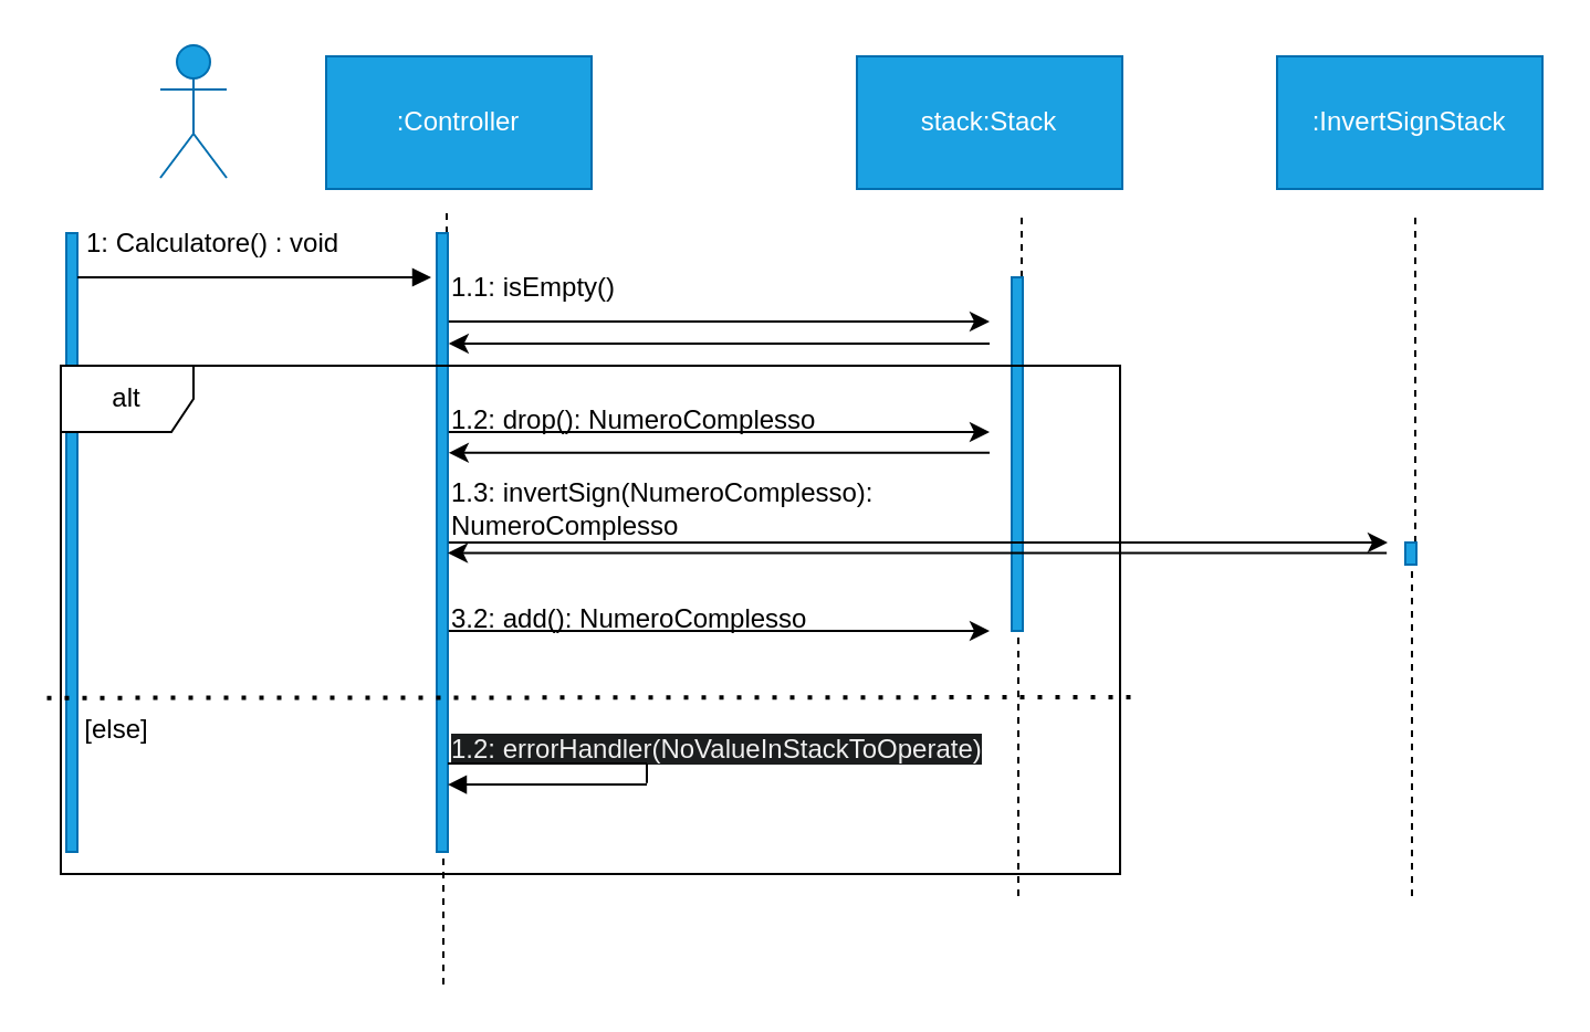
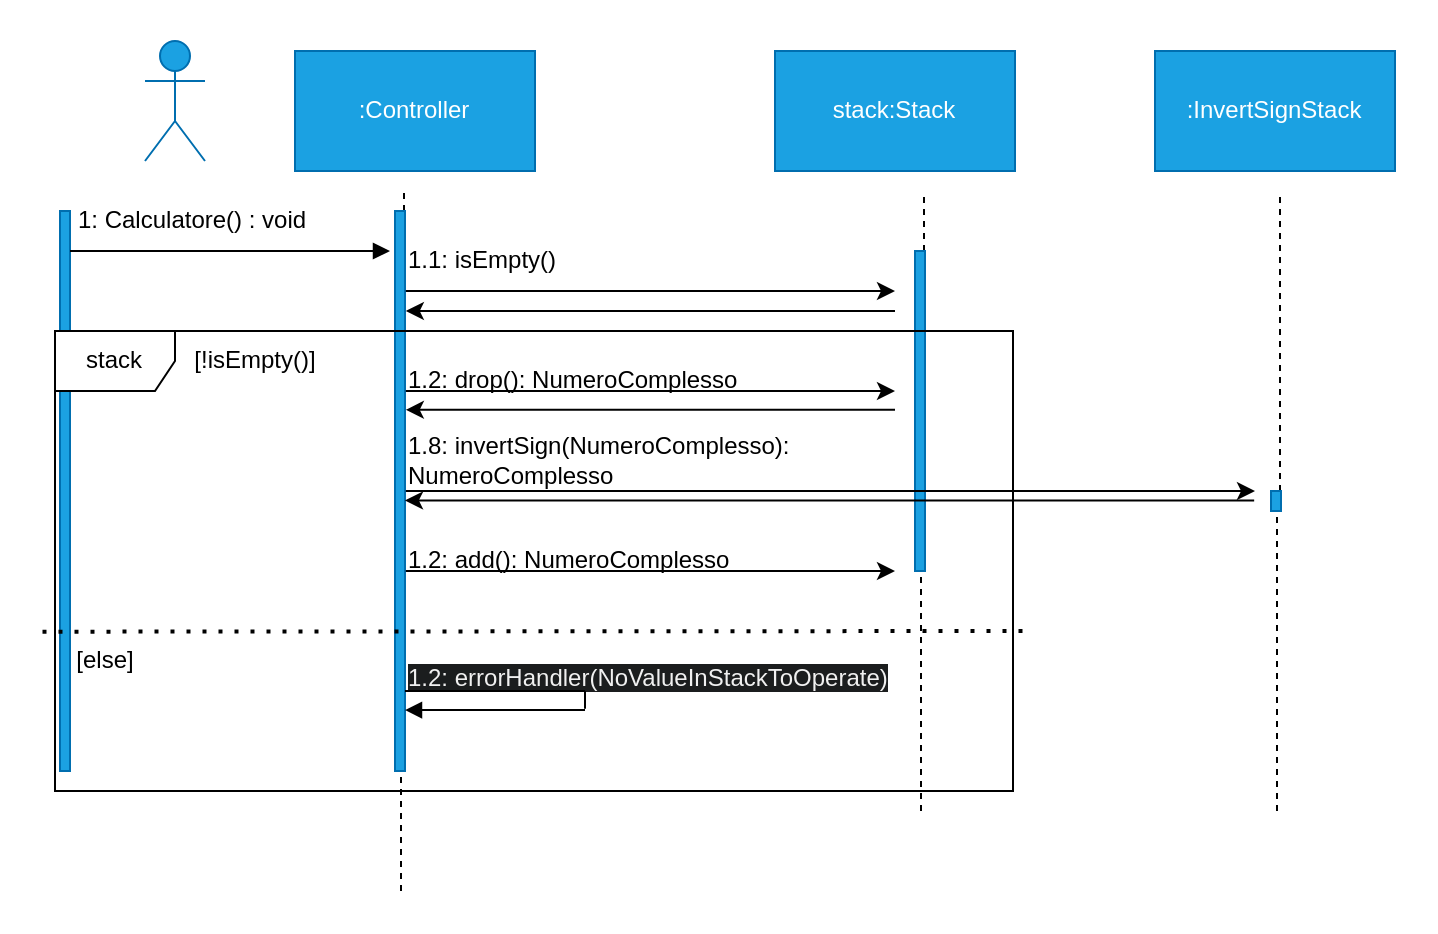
  <mxCell id="0" />
  <mxCell id="1" parent="0" />
  <mxCell id="2" value="Actor" style="shape=umlActor;verticalLabelPosition=bottom;verticalAlign=top;html=1;fillColor=#1ba1e2;fontColor=#ffffff;strokeColor=#006EAF;" vertex="1" parent="1"><mxGeometry x="72" y="20" width="30" height="60" as="geometry" /></mxCell>
  <mxCell id="3" value="" style="html=1;points=[];perimeter=orthogonalPerimeter;fillColor=#1ba1e2;fontColor=#ffffff;strokeColor=#006EAF;" vertex="1" parent="1"><mxGeometry x="29.5" y="105" width="5" height="280" as="geometry" /></mxCell>
  <mxCell id="4" value="" style="html=1;verticalAlign=bottom;labelBackgroundColor=none;endArrow=block;endFill=1;" edge="1" parent="1"><mxGeometry width="160" relative="1" as="geometry"><mxPoint x="34.5" y="125" as="sourcePoint" /><mxPoint x="194.5" y="125" as="targetPoint" /></mxGeometry></mxCell>
  <mxCell id="5" value="1: Calculatore() : void" style="text;html=1;strokeColor=none;fillColor=none;align=left;verticalAlign=middle;whiteSpace=wrap;rounded=0;" vertex="1" parent="1"><mxGeometry x="37" y="95" width="160" height="30" as="geometry" /></mxCell>
  <mxCell id="6" value=":Controller" style="rounded=0;whiteSpace=wrap;html=1;fillColor=#1ba1e2;fontColor=#ffffff;strokeColor=#006EAF;" vertex="1" parent="1"><mxGeometry x="147" y="25" width="120" height="60" as="geometry" /></mxCell>
  <mxCell id="7" value="" style="endArrow=none;dashed=1;html=1;startArrow=none;" edge="1" parent="1" source="9"><mxGeometry width="50" height="50" relative="1" as="geometry"><mxPoint x="201.5" y="635" as="sourcePoint" /><mxPoint x="201.5" y="95" as="targetPoint" /></mxGeometry></mxCell>
  <mxCell id="8" value="" style="endArrow=none;dashed=1;html=1;" edge="1" parent="1" target="9"><mxGeometry width="50" height="50" relative="1" as="geometry"><mxPoint x="200" y="445" as="sourcePoint" /><mxPoint x="201.5" y="95" as="targetPoint" /></mxGeometry></mxCell>
  <mxCell id="9" value="" style="html=1;points=[];perimeter=orthogonalPerimeter;fillColor=#1ba1e2;fontColor=#ffffff;strokeColor=#006EAF;" vertex="1" parent="1"><mxGeometry x="197" y="105" width="5" height="280" as="geometry" /></mxCell>
  <mxCell id="10" value="stack:Stack" style="rounded=0;whiteSpace=wrap;html=1;fillColor=#1ba1e2;fontColor=#ffffff;strokeColor=#006EAF;" vertex="1" parent="1"><mxGeometry x="387" y="25" width="120" height="60" as="geometry" /></mxCell>
  <mxCell id="11" value="" style="endArrow=none;dashed=1;html=1;startArrow=none;rounded=0;" edge="1" parent="1" source="13"><mxGeometry width="50" height="50" relative="1" as="geometry"><mxPoint x="461.5" y="635" as="sourcePoint" /><mxPoint x="461.5" y="95" as="targetPoint" /></mxGeometry></mxCell>
  <mxCell id="12" value="" style="endArrow=none;dashed=1;html=1;rounded=0;" edge="1" parent="1" target="13"><mxGeometry width="50" height="50" relative="1" as="geometry"><mxPoint x="460" y="405" as="sourcePoint" /><mxPoint x="461.5" y="95" as="targetPoint" /></mxGeometry></mxCell>
  <mxCell id="13" value="" style="html=1;points=[];perimeter=orthogonalPerimeter;fillColor=#1ba1e2;fontColor=#ffffff;strokeColor=#006EAF;" vertex="1" parent="1"><mxGeometry x="457" y="125" width="5" height="160" as="geometry" /></mxCell>
  <mxCell id="14" value="1.1: isEmpty()&amp;nbsp;" style="text;html=1;strokeColor=none;fillColor=none;align=left;verticalAlign=middle;whiteSpace=wrap;rounded=0;" vertex="1" parent="1"><mxGeometry x="202" y="115" width="195" height="30" as="geometry" /></mxCell>
  <mxCell id="15" value="1.2: drop(): NumeroComplesso" style="text;html=1;strokeColor=none;fillColor=none;align=left;verticalAlign=middle;whiteSpace=wrap;rounded=0;" vertex="1" parent="1"><mxGeometry x="202" y="175" width="195" height="30" as="geometry" /></mxCell>
  <mxCell id="16" value="" style="endArrow=classic;html=1;rounded=0;exitX=1.083;exitY=0.504;exitDx=0;exitDy=0;exitPerimeter=0;" edge="1" parent="1"><mxGeometry width="50" height="50" relative="1" as="geometry"><mxPoint x="202.415" y="195" as="sourcePoint" /><mxPoint x="447" y="195" as="targetPoint" /></mxGeometry></mxCell>
- <mxCell id="17" value="alt" style="shape=umlFrame;whiteSpace=wrap;html=1;pointerEvents=0;" vertex="1" parent="1"><mxGeometry x="27" y="165" width="479" height="230" as="geometry" /></mxCell>
+ <mxCell id="17" value="stack" style="shape=umlFrame;whiteSpace=wrap;html=1;pointerEvents=0;" vertex="1" parent="1"><mxGeometry x="27" y="165" width="479" height="230" as="geometry" /></mxCell>
+ <mxCell id="18" value="[!isEmpty()]" style="text;html=1;align=center;verticalAlign=middle;resizable=0;points=[];autosize=1;strokeColor=none;fillColor=none;" vertex="1" parent="1"><mxGeometry x="87" y="165" width="80" height="30" as="geometry" /></mxCell>
  <mxCell id="19" value="" style="endArrow=none;dashed=1;html=1;dashPattern=1 3;strokeWidth=2;rounded=0;" edge="1" parent="1"><mxGeometry width="50" height="50" relative="1" as="geometry"><mxPoint x="20.75" y="315.34" as="sourcePoint" /><mxPoint x="512.25" y="315" as="targetPoint" /></mxGeometry></mxCell>
  <mxCell id="20" value="[else]" style="text;html=1;align=center;verticalAlign=middle;resizable=0;points=[];autosize=1;strokeColor=none;fillColor=none;" vertex="1" parent="1"><mxGeometry x="27" y="315" width="50" height="30" as="geometry" /></mxCell>
  <mxCell id="21" value="&lt;span style=&quot;color: rgb(240, 240, 240); font-family: Helvetica; font-size: 12px; font-style: normal; font-variant-ligatures: normal; font-variant-caps: normal; font-weight: 400; letter-spacing: normal; orphans: 2; text-align: left; text-indent: 0px; text-transform: none; widows: 2; word-spacing: 0px; -webkit-text-stroke-width: 0px; background-color: rgb(27, 29, 30); text-decoration-thickness: initial; text-decoration-style: initial; text-decoration-color: initial; float: none; display: inline !important;&quot;&gt;1.2: errorHandler(NoValueInStackToOperate)&lt;/span&gt;" style="text;whiteSpace=wrap;html=1;" vertex="1" parent="1"><mxGeometry x="202" y="325" width="245" height="20" as="geometry" /></mxCell>
  <mxCell id="22" value="" style="html=1;verticalAlign=bottom;labelBackgroundColor=none;endArrow=block;endFill=1;rounded=0;" edge="1" parent="1"><mxGeometry width="160" relative="1" as="geometry"><mxPoint x="292" y="354.52" as="sourcePoint" /><mxPoint x="202" y="354.52" as="targetPoint" /></mxGeometry></mxCell>
  <mxCell id="23" value="" style="endArrow=none;html=1;rounded=0;" edge="1" parent="1"><mxGeometry width="50" height="50" relative="1" as="geometry"><mxPoint x="202" y="345" as="sourcePoint" /><mxPoint x="292" y="345" as="targetPoint" /></mxGeometry></mxCell>
  <mxCell id="24" value="" style="endArrow=none;html=1;rounded=0;" edge="1" parent="1"><mxGeometry width="50" height="50" relative="1" as="geometry"><mxPoint x="292" y="353.83" as="sourcePoint" /><mxPoint x="292" y="345" as="targetPoint" /><Array as="points" /></mxGeometry></mxCell>
  <mxCell id="25" value="" style="endArrow=classic;html=1;rounded=0;exitX=1.083;exitY=0.504;exitDx=0;exitDy=0;exitPerimeter=0;" edge="1" parent="1"><mxGeometry width="50" height="50" relative="1" as="geometry"><mxPoint x="202.415" y="145" as="sourcePoint" /><mxPoint x="447" y="145" as="targetPoint" /></mxGeometry></mxCell>
  <mxCell id="26" value="" style="endArrow=classic;html=1;rounded=0;exitX=1.083;exitY=0.504;exitDx=0;exitDy=0;exitPerimeter=0;" edge="1" parent="1"><mxGeometry width="50" height="50" relative="1" as="geometry"><mxPoint x="447" y="155" as="sourcePoint" /><mxPoint x="202.415" y="155" as="targetPoint" /></mxGeometry></mxCell>
  <mxCell id="27" value=":InvertSignStack" style="rounded=0;whiteSpace=wrap;html=1;fillColor=#1ba1e2;fontColor=#ffffff;strokeColor=#006EAF;" vertex="1" parent="1"><mxGeometry x="577" y="25" width="120" height="60" as="geometry" /></mxCell>
  <mxCell id="28" value="" style="endArrow=classic;html=1;rounded=0;exitX=1.083;exitY=0.504;exitDx=0;exitDy=0;exitPerimeter=0;" edge="1" parent="1"><mxGeometry width="50" height="50" relative="1" as="geometry"><mxPoint x="447" y="204.43" as="sourcePoint" /><mxPoint x="202.415" y="204.43" as="targetPoint" /></mxGeometry></mxCell>
  <mxCell id="29" value="" style="endArrow=none;dashed=1;html=1;startArrow=none;rounded=0;" edge="1" parent="1" source="31"><mxGeometry width="50" height="50" relative="1" as="geometry"><mxPoint x="639.5" y="635" as="sourcePoint" /><mxPoint x="639.5" y="95" as="targetPoint" /></mxGeometry></mxCell>
  <mxCell id="30" value="" style="endArrow=none;dashed=1;html=1;rounded=0;" edge="1" parent="1" target="31"><mxGeometry width="50" height="50" relative="1" as="geometry"><mxPoint x="638" y="405" as="sourcePoint" /><mxPoint x="639.5" y="95" as="targetPoint" /></mxGeometry></mxCell>
  <mxCell id="31" value="" style="html=1;points=[];perimeter=orthogonalPerimeter;fillColor=#1ba1e2;fontColor=#ffffff;strokeColor=#006EAF;" vertex="1" parent="1"><mxGeometry x="635" y="245" width="5" height="10" as="geometry" /></mxCell>
  <mxCell id="32" value="" style="endArrow=classic;html=1;rounded=0;exitX=1.083;exitY=0.504;exitDx=0;exitDy=0;exitPerimeter=0;" edge="1" parent="1"><mxGeometry width="50" height="50" relative="1" as="geometry"><mxPoint x="202.415" y="245" as="sourcePoint" /><mxPoint x="627" y="245" as="targetPoint" /></mxGeometry></mxCell>
- <mxCell id="33" value="1.3: invertSign(NumeroComplesso): NumeroComplesso" style="text;html=1;strokeColor=none;fillColor=none;align=left;verticalAlign=middle;whiteSpace=wrap;rounded=0;" vertex="1" parent="1"><mxGeometry x="202" y="215" width="195" height="30" as="geometry" /></mxCell>
+ <mxCell id="33" value="1.8: invertSign(NumeroComplesso): NumeroComplesso" style="text;html=1;strokeColor=none;fillColor=none;align=left;verticalAlign=middle;whiteSpace=wrap;rounded=0;" vertex="1" parent="1"><mxGeometry x="202" y="215" width="195" height="30" as="geometry" /></mxCell>
  <mxCell id="34" value="" style="endArrow=classic;html=1;rounded=0;exitX=1.083;exitY=0.504;exitDx=0;exitDy=0;exitPerimeter=0;" edge="1" parent="1"><mxGeometry width="50" height="50" relative="1" as="geometry"><mxPoint x="626.58" y="249.71" as="sourcePoint" /><mxPoint x="201.995" y="249.71" as="targetPoint" /></mxGeometry></mxCell>
- <mxCell id="35" value="3.2: add(): NumeroComplesso" style="text;html=1;strokeColor=none;fillColor=none;align=left;verticalAlign=middle;whiteSpace=wrap;rounded=0;" vertex="1" parent="1"><mxGeometry x="202" y="265" width="195" height="30" as="geometry" /></mxCell>
+ <mxCell id="35" value="1.2: add(): NumeroComplesso" style="text;html=1;strokeColor=none;fillColor=none;align=left;verticalAlign=middle;whiteSpace=wrap;rounded=0;" vertex="1" parent="1"><mxGeometry x="202" y="265" width="195" height="30" as="geometry" /></mxCell>
  <mxCell id="36" value="" style="endArrow=classic;html=1;rounded=0;exitX=1.083;exitY=0.504;exitDx=0;exitDy=0;exitPerimeter=0;" edge="1" parent="1"><mxGeometry width="50" height="50" relative="1" as="geometry"><mxPoint x="202.415" y="285" as="sourcePoint" /><mxPoint x="447" y="285" as="targetPoint" /></mxGeometry></mxCell>
